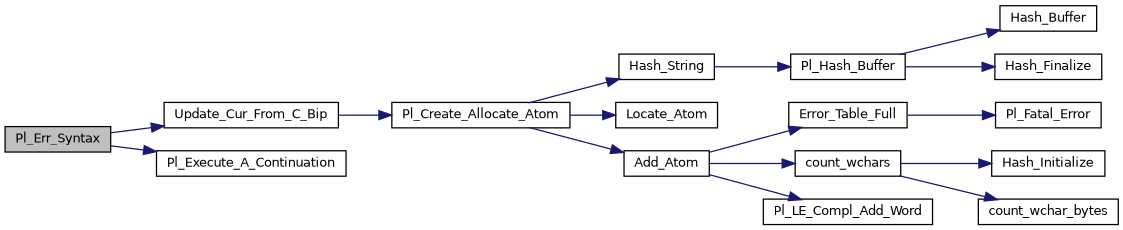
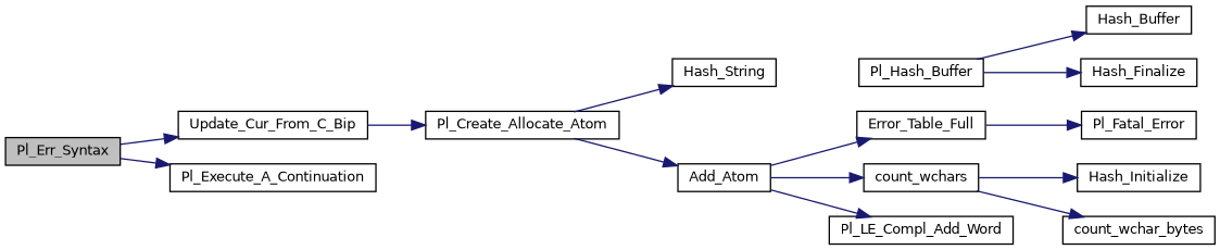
  digraph {
    rankdir=LR
    node [color=black fillcolor=white fontname=Helvetica fontsize=10 shape=record style=filled]
    edge [color=midnightblue fontname=Helvetica fontsize=10 labelfontname=Helvetica labelfontsize=10 style=solid]
    n1 [fillcolor=grey75 fontcolor=black height=0.2 label=Pl_Err_Syntax width=0.4]
    n2 [height=0.2 label=Update_Cur_From_C_Bip width=0.4]
    n3 [height=0.2 label=Pl_Execute_A_Continuation width=0.4]
    n4 [height=0.2 label=Pl_Create_Allocate_Atom width=0.4]
    n5 [height=0.2 label=Hash_String width=0.4]
-   n6 [height=0.2 label=Locate_Atom width=0.4]
    n7 [height=0.2 label=Add_Atom width=0.4]
    n8 [height=0.2 label=Pl_Hash_Buffer width=0.4]
    n9 [height=0.2 label=Error_Table_Full width=0.4]
    n10 [height=0.2 label=count_wchars width=0.4]
    n11 [height=0.2 label=Pl_LE_Compl_Add_Word width=0.4]
    n12 [height=0.2 label=Hash_Buffer width=0.4]
    n13 [height=0.2 label=Hash_Finalize width=0.4]
    n14 [height=0.2 label=Hash_Initialize width=0.4]
    n15 [height=0.2 label=Pl_Fatal_Error width=0.4]
    n16 [height=0.2 label=count_wchar_bytes width=0.4]
    n1 -> n2
    n1 -> n3
    n2 -> n4
    n4 -> n5
-   n4 -> n6
    n4 -> n7
-   n5 -> n8
    n7 -> n9
    n7 -> n10
    n7 -> n11
    n8 -> n12
    n8 -> n13
    n9 -> n15
    n10 -> n14
    n10 -> n16
  }
